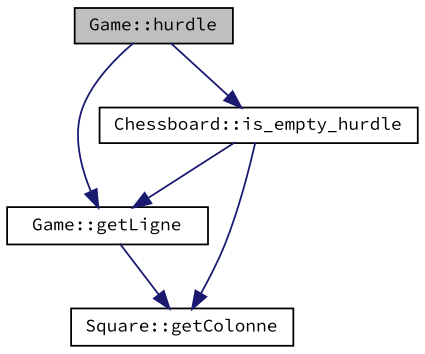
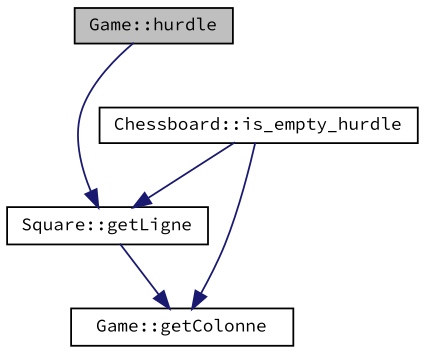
  digraph {
    fontname="Source Code Pro"
    rankdir=TB
    node [color=black fillcolor=white fontname="Source Code Pro" fontsize=10 shape=record style=filled]
    edge [color=midnightblue fontname="Source Code Pro" fontsize=10 labelfontname=Helvetica labelfontsize=10 style=solid]
    n1 [fillcolor=grey75 fontcolor=black height=0.2 label="Game::hurdle" width=0.4]
-   n2 [height=0.2 label="Game::getLigne" width=0.4]
+   n2 [height=0.2 label="Square::getLigne" width=0.4]
    n3 [height=0.2 label="Chessboard::is_empty_hurdle" width=0.4]
-   n4 [height=0.2 label="Square::getColonne" width=0.4]
+   n4 [height=0.2 label="Game::getColonne" width=0.4]
    n1 -> n2
-   n1 -> n3
    n2 -> n4
    n3 -> n2
    n3 -> n4
  }
